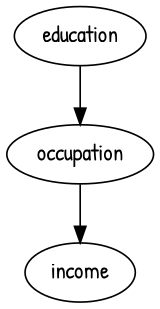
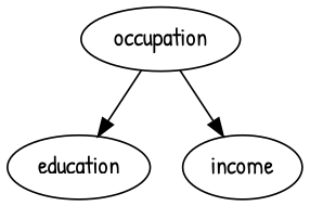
  strict digraph {
    fontname="Patrick Hand"
    node [fontname="Patrick Hand"]
    edge [fontname="Patrick Hand"]
    education
    occupation
    income
-   education -> occupation
+   occupation -> education
    occupation -> income
  }
